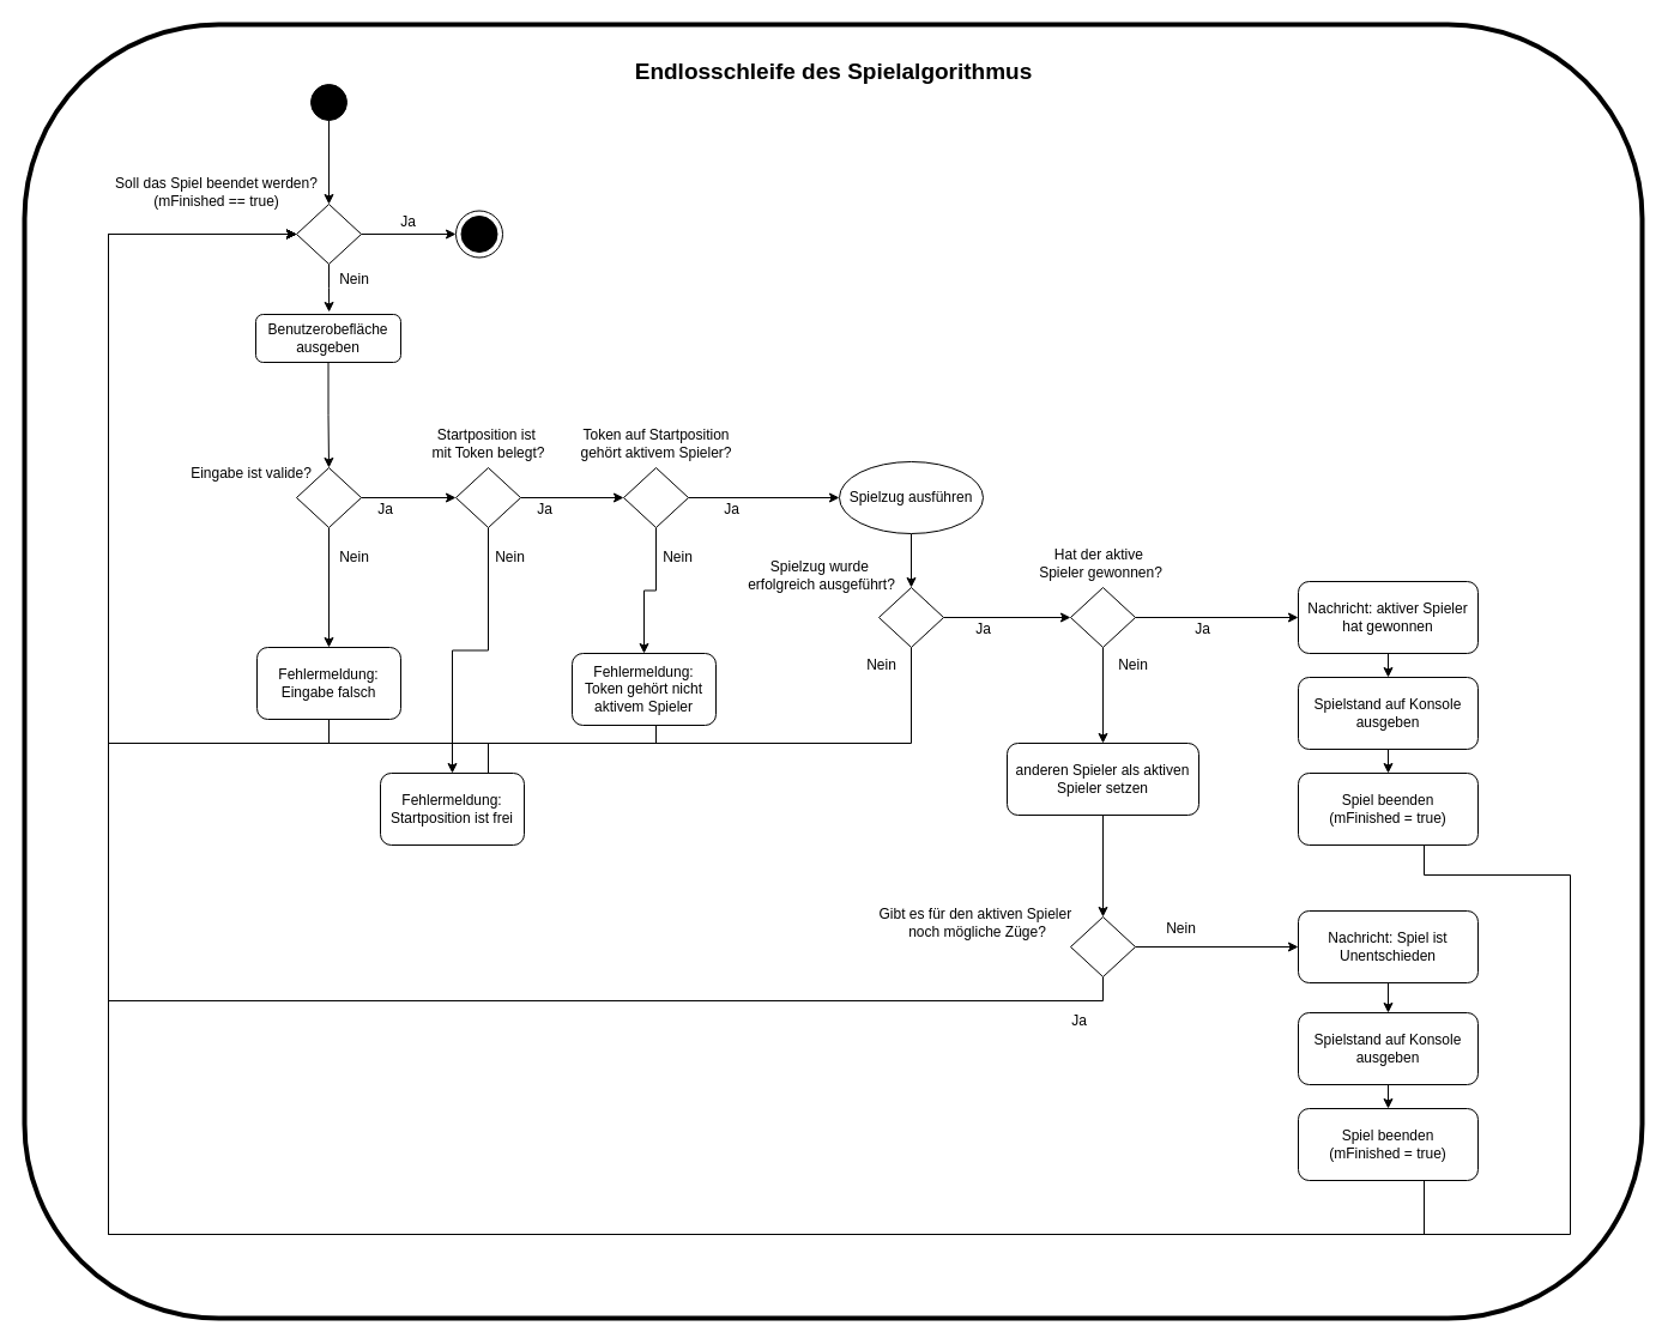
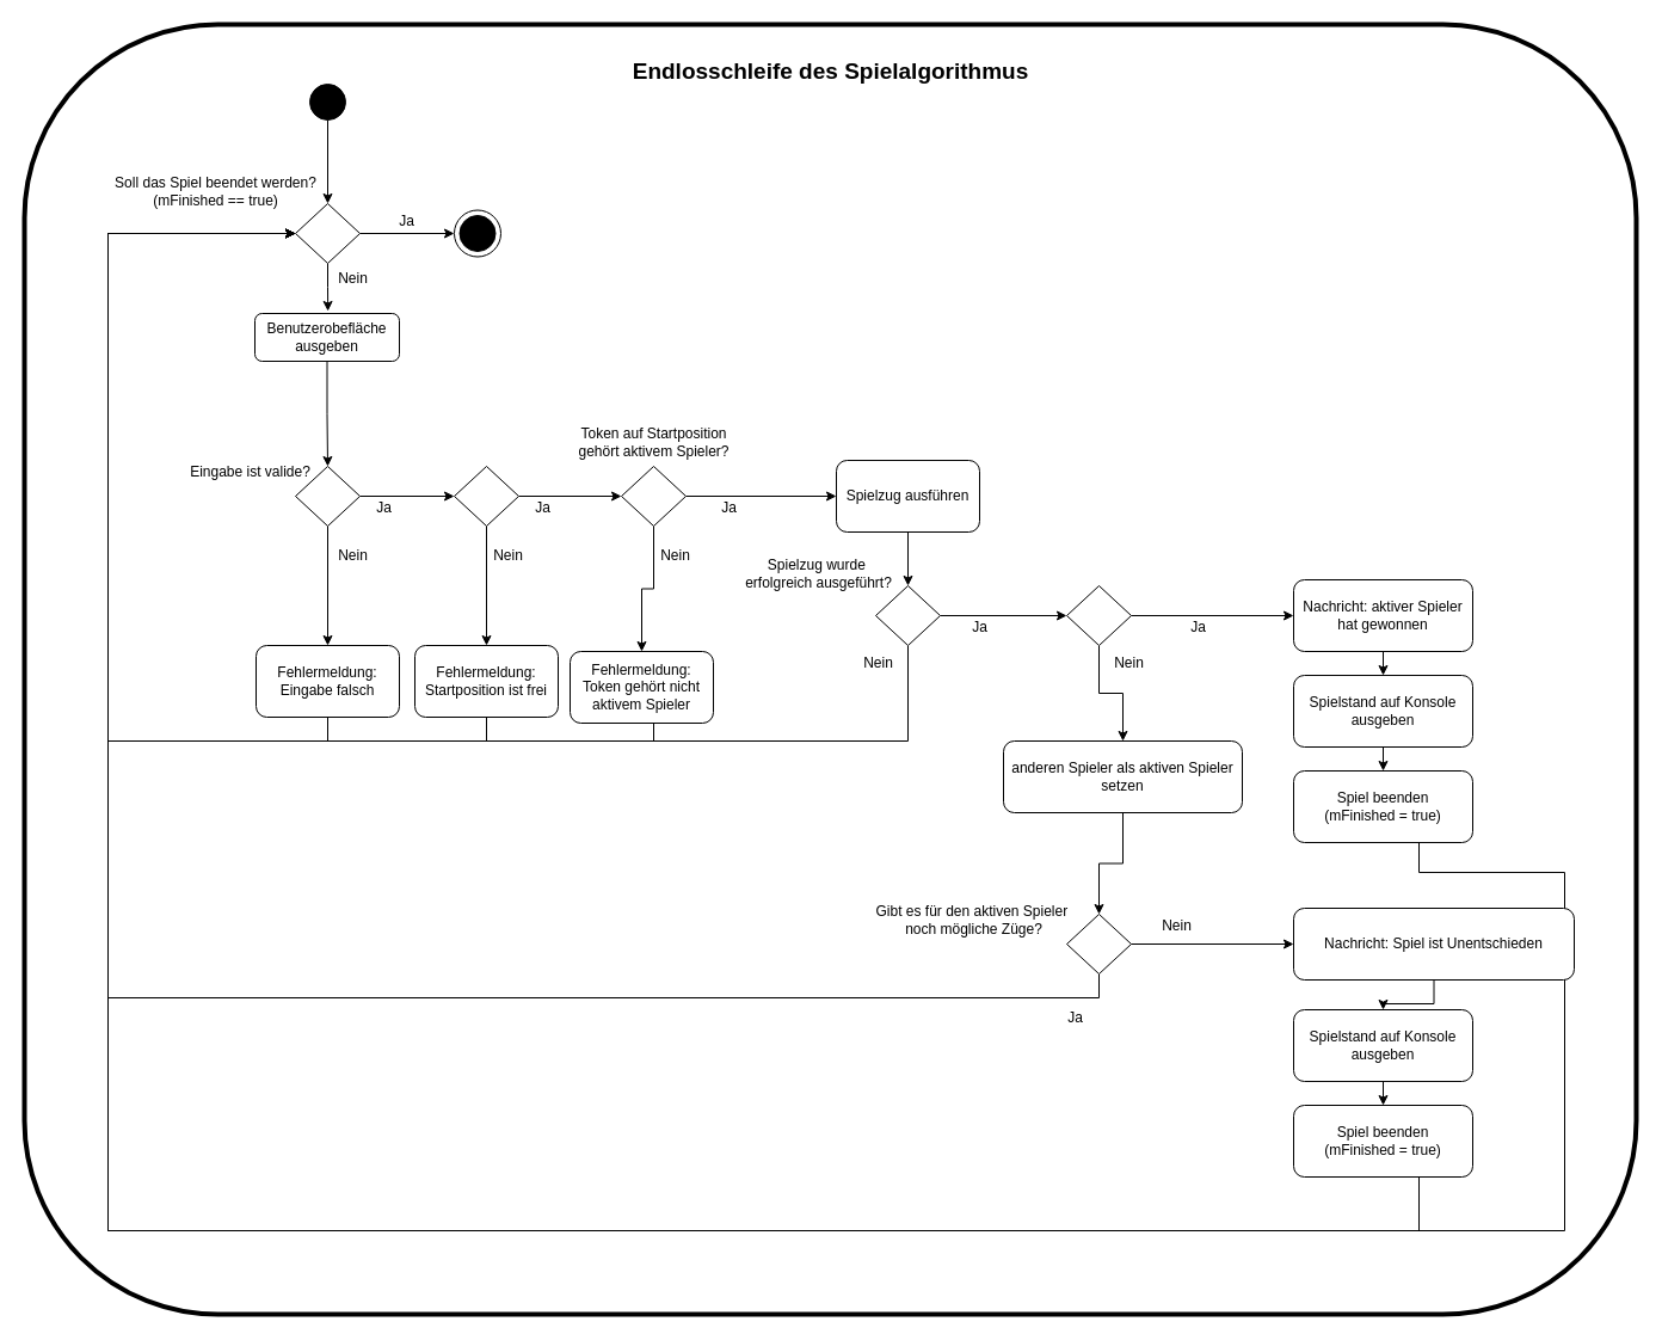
  <mxCell id="0" />
  <mxCell id="1" parent="0" />
  <mxCell id="2" style="edgeStyle=orthogonalEdgeStyle;rounded=0;orthogonalLoop=1;jettySize=auto;html=1;exitX=0.5;exitY=1;exitDx=0;exitDy=0;" edge="1" parent="1" source="3" target="6"><mxGeometry relative="1" as="geometry" /></mxCell>
  <mxCell id="3" value="" style="ellipse;whiteSpace=wrap;html=1;aspect=fixed;fillColor=#000000;fontStyle=1" vertex="1" parent="1"><mxGeometry x="259" y="70" width="30" height="30" as="geometry" /></mxCell>
  <mxCell id="4" style="edgeStyle=orthogonalEdgeStyle;rounded=0;orthogonalLoop=1;jettySize=auto;html=1;exitX=0.5;exitY=1;exitDx=0;exitDy=0;" edge="1" parent="1" source="6"><mxGeometry relative="1" as="geometry"><mxPoint x="274.143" y="260" as="targetPoint" /></mxGeometry></mxCell>
  <mxCell id="5" style="edgeStyle=orthogonalEdgeStyle;rounded=0;orthogonalLoop=1;jettySize=auto;html=1;exitX=1;exitY=0.5;exitDx=0;exitDy=0;entryX=0;entryY=0.5;entryDx=0;entryDy=0;" edge="1" parent="1" source="6" target="32"><mxGeometry relative="1" as="geometry" /></mxCell>
  <mxCell id="6" value="" style="rhombus;whiteSpace=wrap;html=1;" vertex="1" parent="1"><mxGeometry x="247" y="170" width="54" height="50" as="geometry" /></mxCell>
  <mxCell id="7" value="&lt;div&gt;Soll das Spiel beendet werden?&lt;/div&gt;&lt;div&gt;(mFinished == true)&lt;br&gt;&lt;/div&gt;" style="text;html=1;align=center;verticalAlign=middle;resizable=0;points=[];autosize=1;strokeColor=none;fillColor=none;" vertex="1" parent="1"><mxGeometry x="80" y="140" width="200" height="40" as="geometry" /></mxCell>
  <mxCell id="8" style="edgeStyle=orthogonalEdgeStyle;rounded=0;orthogonalLoop=1;jettySize=auto;html=1;exitX=0.5;exitY=1;exitDx=0;exitDy=0;entryX=0.5;entryY=0;entryDx=0;entryDy=0;" edge="1" parent="1" source="9" target="12"><mxGeometry relative="1" as="geometry" /></mxCell>
  <mxCell id="9" value="Benutzerobefläche ausgeben" style="rounded=1;whiteSpace=wrap;html=1;" vertex="1" parent="1"><mxGeometry x="213" y="262" width="121" height="40" as="geometry" /></mxCell>
  <mxCell id="10" style="edgeStyle=orthogonalEdgeStyle;rounded=0;orthogonalLoop=1;jettySize=auto;html=1;exitX=1;exitY=0.5;exitDx=0;exitDy=0;entryX=0;entryY=0.5;entryDx=0;entryDy=0;" edge="1" parent="1" source="12" target="18"><mxGeometry relative="1" as="geometry" /></mxCell>
  <mxCell id="11" style="edgeStyle=orthogonalEdgeStyle;rounded=0;orthogonalLoop=1;jettySize=auto;html=1;exitX=0.5;exitY=1;exitDx=0;exitDy=0;entryX=0.5;entryY=0;entryDx=0;entryDy=0;" edge="1" parent="1" source="12" target="27"><mxGeometry relative="1" as="geometry" /></mxCell>
  <mxCell id="12" value="" style="rhombus;whiteSpace=wrap;html=1;" vertex="1" parent="1"><mxGeometry x="247" y="390" width="54" height="50" as="geometry" /></mxCell>
  <mxCell id="13" style="edgeStyle=orthogonalEdgeStyle;rounded=0;orthogonalLoop=1;jettySize=auto;html=1;exitX=0.5;exitY=1;exitDx=0;exitDy=0;entryX=0.5;entryY=0;entryDx=0;entryDy=0;" edge="1" parent="1" source="15" target="31"><mxGeometry relative="1" as="geometry" /></mxCell>
  <mxCell id="14" style="edgeStyle=orthogonalEdgeStyle;rounded=0;orthogonalLoop=1;jettySize=auto;html=1;exitX=1;exitY=0.5;exitDx=0;exitDy=0;entryX=0;entryY=0.5;entryDx=0;entryDy=0;" edge="1" parent="1" source="15" target="25"><mxGeometry relative="1" as="geometry" /></mxCell>
  <mxCell id="15" value="" style="rhombus;whiteSpace=wrap;html=1;" vertex="1" parent="1"><mxGeometry x="520" y="390" width="54" height="50" as="geometry" /></mxCell>
  <mxCell id="16" style="edgeStyle=orthogonalEdgeStyle;rounded=0;orthogonalLoop=1;jettySize=auto;html=1;exitX=1;exitY=0.5;exitDx=0;exitDy=0;entryX=0;entryY=0.5;entryDx=0;entryDy=0;" edge="1" parent="1" source="18" target="15"><mxGeometry relative="1" as="geometry" /></mxCell>
  <mxCell id="17" style="edgeStyle=orthogonalEdgeStyle;rounded=0;orthogonalLoop=1;jettySize=auto;html=1;exitX=0.5;exitY=1;exitDx=0;exitDy=0;entryX=0.5;entryY=0;entryDx=0;entryDy=0;" edge="1" parent="1" source="18" target="29"><mxGeometry relative="1" as="geometry" /></mxCell>
  <mxCell id="18" value="" style="rhombus;whiteSpace=wrap;html=1;" vertex="1" parent="1"><mxGeometry x="380" y="390" width="54" height="50" as="geometry" /></mxCell>
  <mxCell id="19" value="Eingabe ist valide?" style="text;html=1;align=center;verticalAlign=middle;resizable=0;points=[];autosize=1;strokeColor=none;fillColor=none;" vertex="1" parent="1"><mxGeometry x="144" y="380" width="130" height="30" as="geometry" /></mxCell>
- <mxCell id="20" value="&lt;div&gt;Startposition ist&amp;nbsp;&lt;/div&gt;&lt;div&gt;mit Token belegt?&lt;/div&gt;" style="text;html=1;align=center;verticalAlign=middle;resizable=0;points=[];autosize=1;strokeColor=none;fillColor=none;" vertex="1" parent="1"><mxGeometry x="347" y="350" width="120" height="40" as="geometry" /></mxCell>
  <mxCell id="21" value="&lt;div&gt;Token auf Startposition&lt;/div&gt;&lt;div&gt;gehört aktivem Spieler?&lt;/div&gt;" style="text;html=1;align=center;verticalAlign=middle;resizable=0;points=[];autosize=1;strokeColor=none;fillColor=none;" vertex="1" parent="1"><mxGeometry x="472" y="350" width="150" height="40" as="geometry" /></mxCell>
  <mxCell id="22" value="Ja" style="text;html=1;align=center;verticalAlign=middle;resizable=0;points=[];autosize=1;strokeColor=none;fillColor=none;" vertex="1" parent="1"><mxGeometry x="301" y="410" width="40" height="30" as="geometry" /></mxCell>
  <mxCell id="23" value="Ja" style="text;html=1;align=center;verticalAlign=middle;resizable=0;points=[];autosize=1;strokeColor=none;fillColor=none;" vertex="1" parent="1"><mxGeometry x="434" y="410" width="40" height="30" as="geometry" /></mxCell>
  <mxCell id="24" style="edgeStyle=orthogonalEdgeStyle;rounded=0;orthogonalLoop=1;jettySize=auto;html=1;exitX=0.5;exitY=1;exitDx=0;exitDy=0;entryX=0.5;entryY=0;entryDx=0;entryDy=0;" edge="1" parent="1" source="25" target="40"><mxGeometry relative="1" as="geometry" /></mxCell>
- <mxCell id="25" value="Spielzug ausführen" style="ellipse;whiteSpace=wrap;html=1;" vertex="1" parent="1"><mxGeometry x="700" y="385" width="120" height="60" as="geometry" /></mxCell>
+ <mxCell id="25" value="Spielzug ausführen" style="rounded=1;whiteSpace=wrap;html=1;" vertex="1" parent="1"><mxGeometry x="700" y="385" width="120" height="60" as="geometry" /></mxCell>
  <mxCell id="26" style="edgeStyle=orthogonalEdgeStyle;rounded=0;orthogonalLoop=1;jettySize=auto;html=1;exitX=0.5;exitY=1;exitDx=0;exitDy=0;entryX=0;entryY=0.5;entryDx=0;entryDy=0;" edge="1" parent="1" source="27" target="6"><mxGeometry relative="1" as="geometry"><Array as="points"><mxPoint x="274" y="620" /><mxPoint x="90" y="620" /><mxPoint x="90" y="195" /></Array></mxGeometry></mxCell>
  <mxCell id="27" value="&lt;div&gt;Fehlermeldung:&lt;/div&gt;&lt;div&gt;Eingabe falsch&lt;br&gt;&lt;/div&gt;" style="rounded=1;whiteSpace=wrap;html=1;" vertex="1" parent="1"><mxGeometry x="214" y="540" width="120" height="60" as="geometry" /></mxCell>
  <mxCell id="28" style="edgeStyle=orthogonalEdgeStyle;rounded=0;orthogonalLoop=1;jettySize=auto;html=1;exitX=0.5;exitY=1;exitDx=0;exitDy=0;entryX=0;entryY=0.5;entryDx=0;entryDy=0;" edge="1" parent="1" source="29" target="6"><mxGeometry relative="1" as="geometry"><Array as="points"><mxPoint x="407" y="620" /><mxPoint x="90" y="620" /><mxPoint x="90" y="195" /></Array></mxGeometry></mxCell>
- <mxCell id="29" value="&lt;div&gt;Fehlermeldung:&lt;/div&gt;&lt;div&gt;Startposition ist frei&lt;br&gt;&lt;/div&gt;" style="rounded=1;whiteSpace=wrap;html=1;" vertex="1" parent="1"><mxGeometry x="317" y="645" width="120" height="60" as="geometry" /></mxCell>
+ <mxCell id="29" value="&lt;div&gt;Fehlermeldung:&lt;/div&gt;&lt;div&gt;Startposition ist frei&lt;br&gt;&lt;/div&gt;" style="rounded=1;whiteSpace=wrap;html=1;" vertex="1" parent="1"><mxGeometry x="347" y="540" width="120" height="60" as="geometry" /></mxCell>
  <mxCell id="30" style="edgeStyle=orthogonalEdgeStyle;rounded=0;orthogonalLoop=1;jettySize=auto;html=1;exitX=0.5;exitY=1;exitDx=0;exitDy=0;entryX=0;entryY=0.5;entryDx=0;entryDy=0;" edge="1" parent="1" source="31" target="6"><mxGeometry relative="1" as="geometry"><Array as="points"><mxPoint x="547" y="620" /><mxPoint x="90" y="620" /><mxPoint x="90" y="195" /></Array></mxGeometry></mxCell>
  <mxCell id="31" value="&lt;div&gt;Fehlermeldung:&lt;/div&gt;&lt;div&gt;Token gehört nicht aktivem Spieler&lt;br&gt;&lt;/div&gt;" style="rounded=1;whiteSpace=wrap;html=1;" vertex="1" parent="1"><mxGeometry x="477" y="545" width="120" height="60" as="geometry" /></mxCell>
  <mxCell id="32" value="" style="ellipse;whiteSpace=wrap;html=1;aspect=fixed;fillColor=#FFFFFF;" vertex="1" parent="1"><mxGeometry x="380" y="175.5" width="39" height="39" as="geometry" /></mxCell>
  <mxCell id="33" value="" style="ellipse;whiteSpace=wrap;html=1;aspect=fixed;fillColor=#000000;" vertex="1" parent="1"><mxGeometry x="384.5" y="180" width="30" height="30" as="geometry" /></mxCell>
  <mxCell id="34" value="Nein" style="text;html=1;align=center;verticalAlign=middle;resizable=0;points=[];autosize=1;strokeColor=none;fillColor=none;" vertex="1" parent="1"><mxGeometry x="270" y="450" width="50" height="30" as="geometry" /></mxCell>
  <mxCell id="35" value="Nein" style="text;html=1;align=center;verticalAlign=middle;resizable=0;points=[];autosize=1;strokeColor=none;fillColor=none;" vertex="1" parent="1"><mxGeometry x="400" y="450" width="50" height="30" as="geometry" /></mxCell>
  <mxCell id="36" value="Nein" style="text;html=1;align=center;verticalAlign=middle;resizable=0;points=[];autosize=1;strokeColor=none;fillColor=none;" vertex="1" parent="1"><mxGeometry x="540" y="450" width="50" height="30" as="geometry" /></mxCell>
  <mxCell id="37" value="Ja" style="text;html=1;align=center;verticalAlign=middle;resizable=0;points=[];autosize=1;strokeColor=none;fillColor=none;" vertex="1" parent="1"><mxGeometry x="590" y="410" width="40" height="30" as="geometry" /></mxCell>
  <mxCell id="38" style="edgeStyle=orthogonalEdgeStyle;rounded=0;orthogonalLoop=1;jettySize=auto;html=1;exitX=1;exitY=0.5;exitDx=0;exitDy=0;entryX=0;entryY=0.5;entryDx=0;entryDy=0;" edge="1" parent="1" source="40" target="44"><mxGeometry relative="1" as="geometry" /></mxCell>
  <mxCell id="39" style="edgeStyle=orthogonalEdgeStyle;rounded=0;orthogonalLoop=1;jettySize=auto;html=1;exitX=0.5;exitY=1;exitDx=0;exitDy=0;entryX=0;entryY=0.5;entryDx=0;entryDy=0;" edge="1" parent="1" source="40" target="6"><mxGeometry relative="1" as="geometry"><Array as="points"><mxPoint x="760" y="620" /><mxPoint x="90" y="620" /><mxPoint x="90" y="195" /></Array></mxGeometry></mxCell>
  <mxCell id="40" value="" style="rhombus;whiteSpace=wrap;html=1;" vertex="1" parent="1"><mxGeometry x="733" y="490" width="54" height="50" as="geometry" /></mxCell>
  <mxCell id="41" value="&lt;div&gt;Spielzug wurde&amp;nbsp;&lt;/div&gt;&lt;div&gt;erfolgreich ausgeführt?&lt;/div&gt;" style="text;html=1;align=center;verticalAlign=middle;resizable=0;points=[];autosize=1;strokeColor=none;fillColor=none;" vertex="1" parent="1"><mxGeometry x="610" y="460" width="150" height="40" as="geometry" /></mxCell>
  <mxCell id="42" style="edgeStyle=orthogonalEdgeStyle;rounded=0;orthogonalLoop=1;jettySize=auto;html=1;exitX=1;exitY=0.5;exitDx=0;exitDy=0;" edge="1" parent="1" source="44" target="47"><mxGeometry relative="1" as="geometry" /></mxCell>
  <mxCell id="43" style="edgeStyle=orthogonalEdgeStyle;rounded=0;orthogonalLoop=1;jettySize=auto;html=1;exitX=0.5;exitY=1;exitDx=0;exitDy=0;entryX=0.5;entryY=0;entryDx=0;entryDy=0;" edge="1" parent="1" source="44" target="56"><mxGeometry relative="1" as="geometry" /></mxCell>
  <mxCell id="44" value="" style="rhombus;whiteSpace=wrap;html=1;" vertex="1" parent="1"><mxGeometry x="893" y="490" width="54" height="50" as="geometry" /></mxCell>
- <mxCell id="45" value="&lt;div&gt;Hat der aktive&amp;nbsp;&lt;/div&gt;&lt;div&gt;Spieler gewonnen?&lt;/div&gt;" style="text;html=1;align=center;verticalAlign=middle;resizable=0;points=[];autosize=1;strokeColor=none;fillColor=none;" vertex="1" parent="1"><mxGeometry x="853" y="450" width="130" height="40" as="geometry" /></mxCell>
  <mxCell id="46" style="edgeStyle=orthogonalEdgeStyle;rounded=0;orthogonalLoop=1;jettySize=auto;html=1;exitX=0.5;exitY=1;exitDx=0;exitDy=0;entryX=0.5;entryY=0;entryDx=0;entryDy=0;" edge="1" parent="1" source="47" target="49"><mxGeometry relative="1" as="geometry" /></mxCell>
  <mxCell id="47" value="Nachricht: aktiver Spieler hat gewonnen" style="rounded=1;whiteSpace=wrap;html=1;" vertex="1" parent="1"><mxGeometry x="1083" y="485" width="150" height="60" as="geometry" /></mxCell>
  <mxCell id="48" style="edgeStyle=orthogonalEdgeStyle;rounded=0;orthogonalLoop=1;jettySize=auto;html=1;exitX=0.5;exitY=1;exitDx=0;exitDy=0;entryX=0.5;entryY=0;entryDx=0;entryDy=0;" edge="1" parent="1" source="49" target="51"><mxGeometry relative="1" as="geometry" /></mxCell>
  <mxCell id="49" value="Spielstand auf Konsole ausgeben" style="rounded=1;whiteSpace=wrap;html=1;" vertex="1" parent="1"><mxGeometry x="1083" y="565" width="150" height="60" as="geometry" /></mxCell>
  <mxCell id="50" style="edgeStyle=orthogonalEdgeStyle;rounded=0;orthogonalLoop=1;jettySize=auto;html=1;exitX=0.5;exitY=1;exitDx=0;exitDy=0;entryX=0;entryY=0.5;entryDx=0;entryDy=0;" edge="1" parent="1" source="51" target="6"><mxGeometry relative="1" as="geometry"><Array as="points"><mxPoint x="1188" y="705" /><mxPoint x="1188" y="730" /><mxPoint x="1310" y="730" /><mxPoint x="1310" y="1030" /><mxPoint x="90" y="1030" /><mxPoint x="90" y="195" /></Array></mxGeometry></mxCell>
  <mxCell id="51" value="&lt;div&gt;Spiel beenden&lt;/div&gt;&lt;div&gt;(mFinished = true)&lt;br&gt;&lt;/div&gt;" style="rounded=1;whiteSpace=wrap;html=1;" vertex="1" parent="1"><mxGeometry x="1083" y="645" width="150" height="60" as="geometry" /></mxCell>
  <mxCell id="52" value="Nein" style="text;html=1;align=center;verticalAlign=middle;resizable=0;points=[];autosize=1;strokeColor=none;fillColor=none;" vertex="1" parent="1"><mxGeometry x="270" y="218" width="50" height="30" as="geometry" /></mxCell>
  <mxCell id="53" value="Ja" style="text;html=1;align=center;verticalAlign=middle;resizable=0;points=[];autosize=1;strokeColor=none;fillColor=none;" vertex="1" parent="1"><mxGeometry x="320" y="170" width="40" height="30" as="geometry" /></mxCell>
  <mxCell id="54" value="Nein" style="text;html=1;align=center;verticalAlign=middle;resizable=0;points=[];autosize=1;strokeColor=none;fillColor=none;" vertex="1" parent="1"><mxGeometry x="710" y="540" width="50" height="30" as="geometry" /></mxCell>
  <mxCell id="55" style="edgeStyle=orthogonalEdgeStyle;rounded=0;orthogonalLoop=1;jettySize=auto;html=1;exitX=0.5;exitY=1;exitDx=0;exitDy=0;entryX=0.5;entryY=0;entryDx=0;entryDy=0;" edge="1" parent="1" source="56" target="59"><mxGeometry relative="1" as="geometry" /></mxCell>
- <mxCell id="56" value="anderen Spieler als aktiven Spieler setzen" style="rounded=1;whiteSpace=wrap;html=1;" vertex="1" parent="1"><mxGeometry x="840" y="620" width="160" height="60" as="geometry" /></mxCell>
+ <mxCell id="56" value="anderen Spieler als aktiven Spieler setzen" style="rounded=1;whiteSpace=wrap;html=1;" vertex="1" parent="1"><mxGeometry x="840" y="620" width="200" height="60" as="geometry" /></mxCell>
  <mxCell id="57" style="edgeStyle=orthogonalEdgeStyle;rounded=0;orthogonalLoop=1;jettySize=auto;html=1;exitX=1;exitY=0.5;exitDx=0;exitDy=0;entryX=0;entryY=0.5;entryDx=0;entryDy=0;" edge="1" parent="1" source="59" target="62"><mxGeometry relative="1" as="geometry" /></mxCell>
  <mxCell id="58" style="edgeStyle=orthogonalEdgeStyle;rounded=0;orthogonalLoop=1;jettySize=auto;html=1;exitX=0.5;exitY=1;exitDx=0;exitDy=0;entryX=0;entryY=0.5;entryDx=0;entryDy=0;" edge="1" parent="1" source="59" target="6"><mxGeometry relative="1" as="geometry"><Array as="points"><mxPoint x="920" y="835" /><mxPoint x="90" y="835" /><mxPoint x="90" y="195" /></Array></mxGeometry></mxCell>
  <mxCell id="59" value="" style="rhombus;whiteSpace=wrap;html=1;" vertex="1" parent="1"><mxGeometry x="893" y="765" width="54" height="50" as="geometry" /></mxCell>
  <mxCell id="60" value="&lt;div&gt;Gibt es für den aktiven Spieler&amp;nbsp;&lt;/div&gt;&lt;div&gt;noch mögliche Züge?&lt;/div&gt;" style="text;html=1;align=center;verticalAlign=middle;resizable=0;points=[];autosize=1;strokeColor=none;fillColor=none;" vertex="1" parent="1"><mxGeometry x="720" y="750" width="190" height="40" as="geometry" /></mxCell>
  <mxCell id="61" style="edgeStyle=orthogonalEdgeStyle;rounded=0;orthogonalLoop=1;jettySize=auto;html=1;exitX=0.5;exitY=1;exitDx=0;exitDy=0;entryX=0.5;entryY=0;entryDx=0;entryDy=0;" edge="1" parent="1" source="62" target="64"><mxGeometry relative="1" as="geometry" /></mxCell>
- <mxCell id="62" value="Nachricht: Spiel ist Unentschieden " style="rounded=1;whiteSpace=wrap;html=1;" vertex="1" parent="1"><mxGeometry x="1083" y="760" width="150" height="60" as="geometry" /></mxCell>
+ <mxCell id="62" value="Nachricht: Spiel ist Unentschieden " style="rounded=1;whiteSpace=wrap;html=1;" vertex="1" parent="1"><mxGeometry x="1083" y="760" width="235" height="60" as="geometry" /></mxCell>
  <mxCell id="63" style="edgeStyle=orthogonalEdgeStyle;rounded=0;orthogonalLoop=1;jettySize=auto;html=1;exitX=0.5;exitY=1;exitDx=0;exitDy=0;entryX=0.5;entryY=0;entryDx=0;entryDy=0;" edge="1" parent="1" source="64" target="66"><mxGeometry relative="1" as="geometry" /></mxCell>
  <mxCell id="64" value="Spielstand auf Konsole ausgeben" style="rounded=1;whiteSpace=wrap;html=1;" vertex="1" parent="1"><mxGeometry x="1083" y="845" width="150" height="60" as="geometry" /></mxCell>
  <mxCell id="65" style="edgeStyle=orthogonalEdgeStyle;rounded=0;orthogonalLoop=1;jettySize=auto;html=1;exitX=0.5;exitY=1;exitDx=0;exitDy=0;entryX=0;entryY=0.5;entryDx=0;entryDy=0;" edge="1" parent="1" source="66" target="6"><mxGeometry relative="1" as="geometry"><Array as="points"><mxPoint x="1188" y="1030" /><mxPoint x="90" y="1030" /><mxPoint x="90" y="195" /></Array></mxGeometry></mxCell>
  <mxCell id="66" value="&lt;div&gt;Spiel beenden&lt;/div&gt;&lt;div&gt;(mFinished = true)&lt;br&gt;&lt;/div&gt;" style="rounded=1;whiteSpace=wrap;html=1;" vertex="1" parent="1"><mxGeometry x="1083" y="925" width="150" height="60" as="geometry" /></mxCell>
  <mxCell id="67" value="Ja" style="text;html=1;align=center;verticalAlign=middle;resizable=0;points=[];autosize=1;strokeColor=none;fillColor=none;" vertex="1" parent="1"><mxGeometry x="983" y="510" width="40" height="30" as="geometry" /></mxCell>
  <mxCell id="68" value="Ja" style="text;html=1;align=center;verticalAlign=middle;resizable=0;points=[];autosize=1;strokeColor=none;fillColor=none;" vertex="1" parent="1"><mxGeometry x="800" y="510" width="40" height="30" as="geometry" /></mxCell>
  <mxCell id="69" value="Ja" style="text;html=1;align=center;verticalAlign=middle;resizable=0;points=[];autosize=1;strokeColor=none;fillColor=none;" vertex="1" parent="1"><mxGeometry x="880" y="837" width="40" height="30" as="geometry" /></mxCell>
  <mxCell id="70" value="Nein" style="text;html=1;align=center;verticalAlign=middle;resizable=0;points=[];autosize=1;strokeColor=none;fillColor=none;" vertex="1" parent="1"><mxGeometry x="920" y="540" width="50" height="30" as="geometry" /></mxCell>
  <mxCell id="71" value="Nein" style="text;html=1;align=center;verticalAlign=middle;resizable=0;points=[];autosize=1;strokeColor=none;fillColor=none;" vertex="1" parent="1"><mxGeometry x="960" y="760" width="50" height="30" as="geometry" /></mxCell>
  <mxCell id="72" value="" style="rounded=1;whiteSpace=wrap;html=1;fillColor=none;strokeWidth=4;" vertex="1" parent="1"><mxGeometry x="20" y="20" width="1350" height="1080" as="geometry" /></mxCell>
  <mxCell id="73" value="&lt;b style=&quot;font-size: 19px;&quot;&gt;Endlosschleife des Spielalgorithmus&lt;br&gt;&lt;/b&gt;" style="text;html=1;align=center;verticalAlign=middle;resizable=0;points=[];autosize=1;strokeColor=none;fillColor=none;" vertex="1" parent="1"><mxGeometry x="515" y="40" width="360" height="40" as="geometry" /></mxCell>
